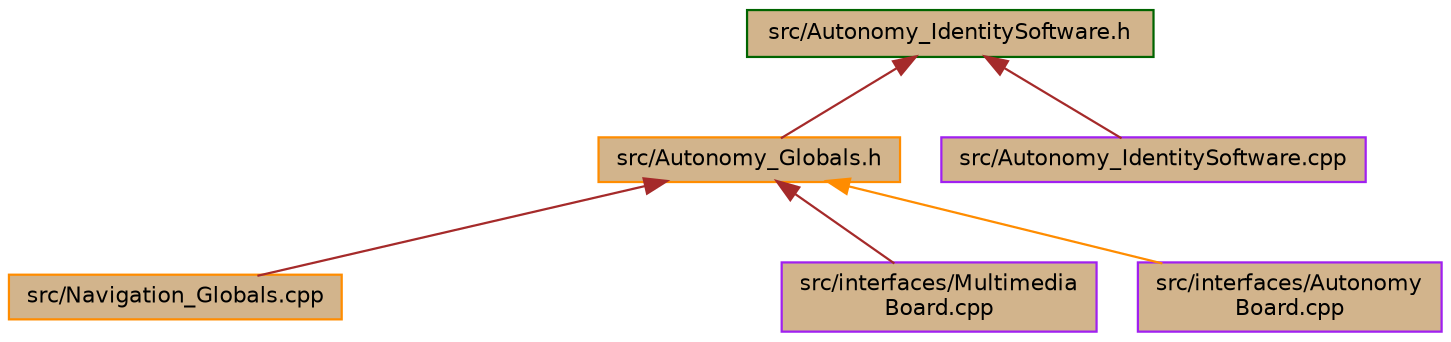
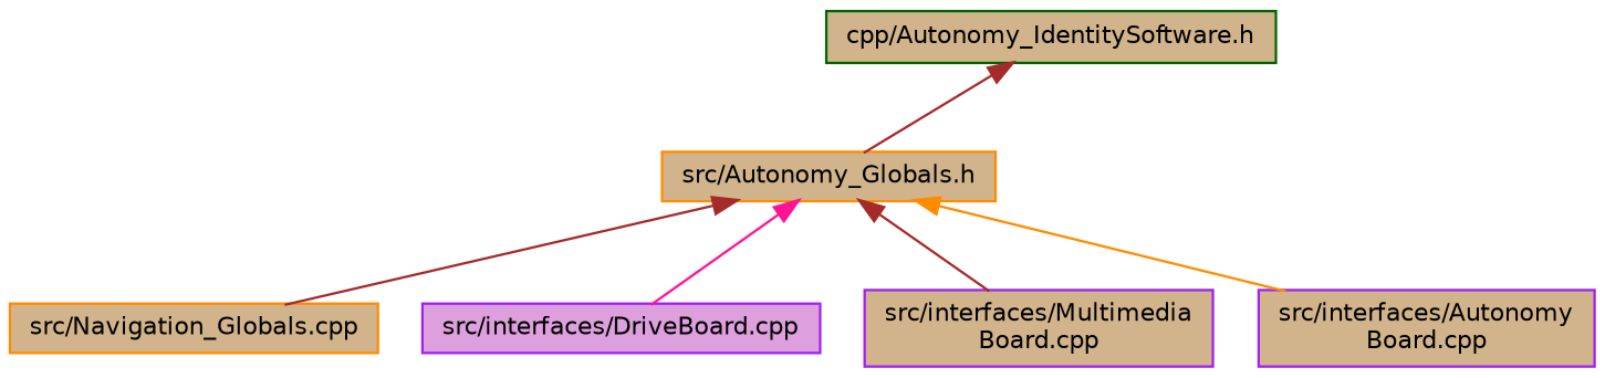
  digraph {
    node [color=purple fillcolor=tan fontname=Helvetica fontsize=10 shape=record style=filled]
    edge [color=brown dir=back fontname=Helvetica fontsize=10 labelfontname=Helvetica labelfontsize=10 style=solid]
-   n1 [color=darkgreen fontcolor=black height=0.2 label="src/Autonomy_IdentitySoftware.h" width=0.4]
+   n1 [color=darkgreen fontcolor=black height=0.2 label="cpp/Autonomy_IdentitySoftware.h" width=0.4]
    n2 [color=darkorange height=0.2 label="src/Autonomy_Globals.h" width=0.4]
-   n3 [height=0.2 label="src/Autonomy_IdentitySoftware.cpp" width=0.4]
    n4 [color=darkorange height=0.2 label="src/Navigation_Globals.cpp" width=0.4]
+   n5 [fillcolor=plum height=0.2 label="src/interfaces/DriveBoard.cpp" width=0.4]
    n6 [height=0.2 label="src/interfaces/Multimedia\lBoard.cpp" width=0.4]
    n7 [height=0.2 label="src/interfaces/Autonomy\lBoard.cpp" width=0.4]
    n1 -> n2
-   n1 -> n3
    n2 -> n4
+   n2 -> n5 [color=deeppink]
    n2 -> n6
    n2 -> n7 [color=darkorange]
  }
